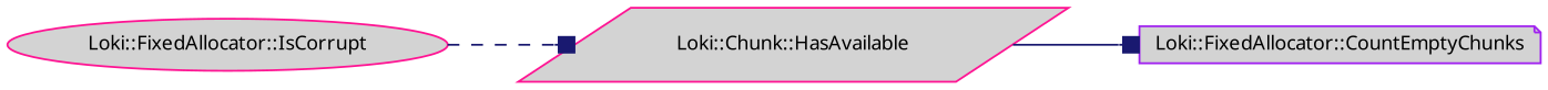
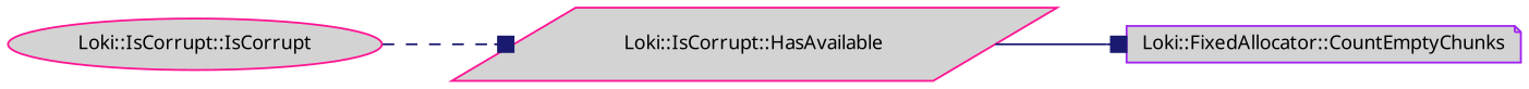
  digraph {
    rankdir=LR
    node [color=deeppink fillcolor=lightgrey fontname="FreeSans.ttf" fontsize=10 style=filled]
    edge [arrowhead=box color=midnightblue fontname="FreeSans.ttf" fontsize=10 labelfontname="FreeSans.ttf" labelfontsize=10]
-   n1 [fontcolor=black height=0.2 label="Loki::FixedAllocator::IsCorrupt" shape=ellipse width=0.4]
-   n2 [height=0.2 label="Loki::Chunk::HasAvailable" shape=parallelogram width=0.4]
+   n1 [fontcolor=black height=0.2 label="Loki::IsCorrupt::IsCorrupt" shape=ellipse width=0.4]
+   n2 [height=0.2 label="Loki::IsCorrupt::HasAvailable" shape=parallelogram width=0.4]
    n3 [color=purple height=0.2 label="Loki::FixedAllocator::CountEmptyChunks" shape=note width=0.4]
    n1 -> n2 [style=dashed]
    n2 -> n3 [style=solid]
  }
